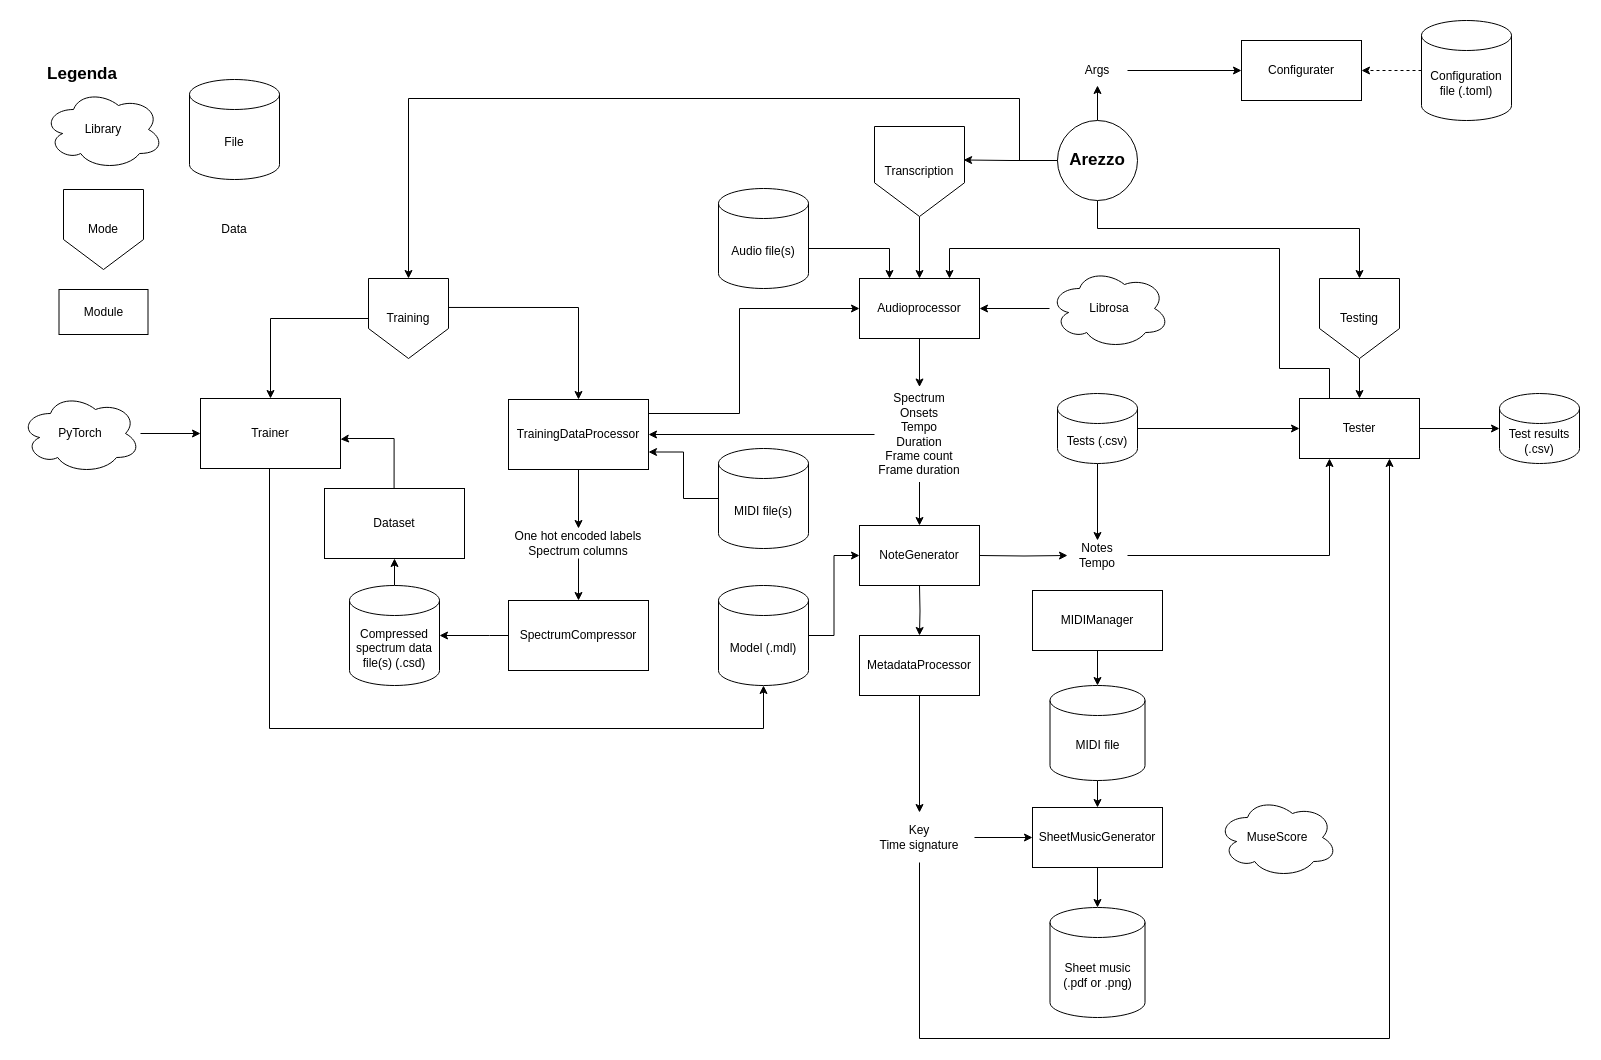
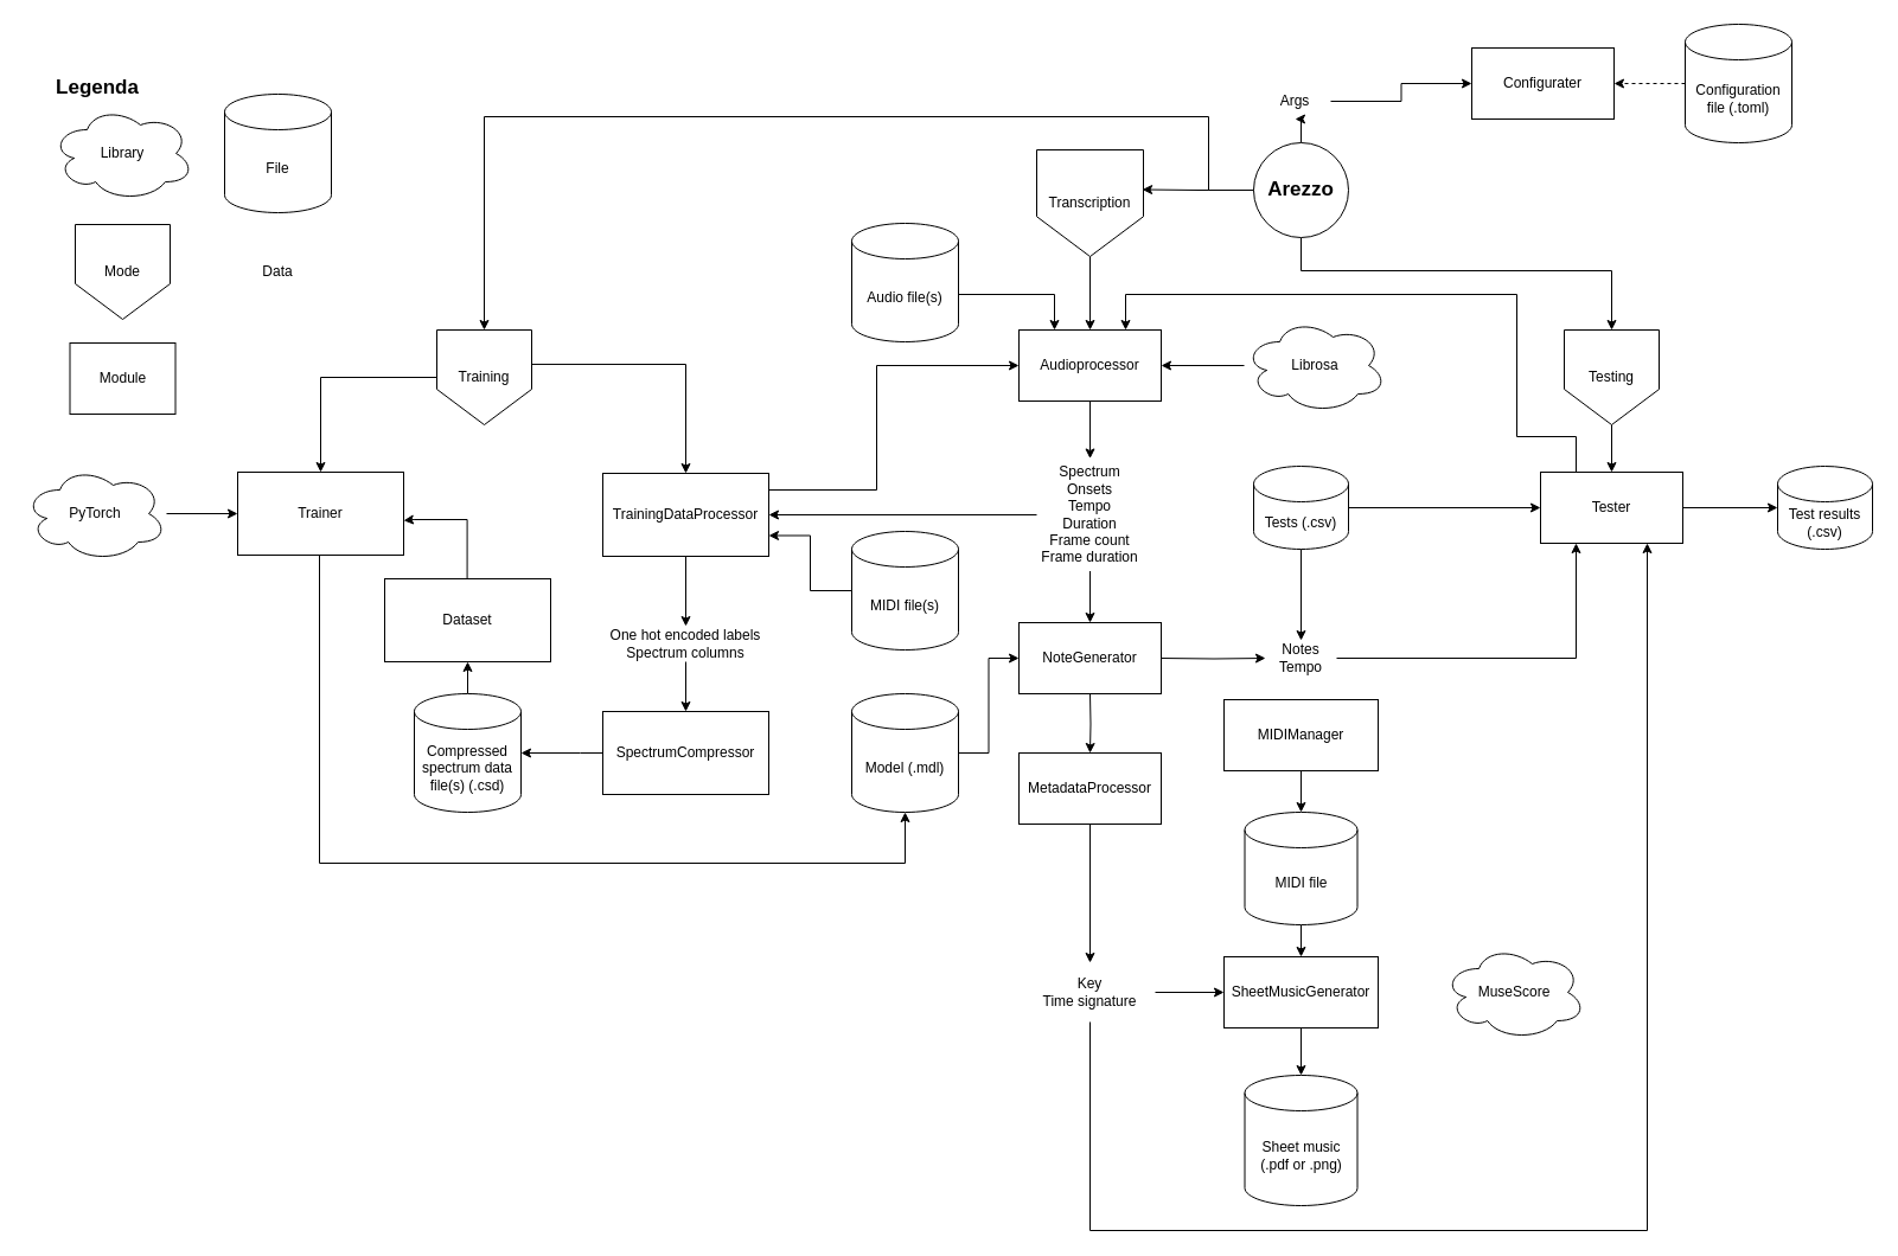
  <mxCell id="0" />
  <mxCell id="1" parent="0" />
  <mxCell id="2" style="edgeStyle=orthogonalEdgeStyle;rounded=0;orthogonalLoop=1;jettySize=auto;html=1;" parent="1" source="3" target="8" edge="1"><mxGeometry relative="1" as="geometry" /></mxCell>
  <mxCell id="3" value="Audioprocessor" style="rounded=0;whiteSpace=wrap;html=1;labelBackgroundColor=none;" parent="1" vertex="1"><mxGeometry x="859" y="278" width="120" height="60" as="geometry" /></mxCell>
  <mxCell id="4" style="edgeStyle=orthogonalEdgeStyle;rounded=0;orthogonalLoop=1;jettySize=auto;html=1;entryX=0.25;entryY=0;entryDx=0;entryDy=0;" parent="1" source="5" target="3" edge="1"><mxGeometry relative="1" as="geometry"><Array as="points"><mxPoint x="889" y="248" /></Array></mxGeometry></mxCell>
  <mxCell id="5" value="Audio file(s)" style="shape=cylinder3;whiteSpace=wrap;html=1;boundedLbl=1;backgroundOutline=1;size=15;" parent="1" vertex="1"><mxGeometry x="718" y="188" width="90" height="100" as="geometry" /></mxCell>
  <mxCell id="6" style="edgeStyle=orthogonalEdgeStyle;rounded=0;orthogonalLoop=1;jettySize=auto;html=1;entryX=0.5;entryY=0;entryDx=0;entryDy=0;" parent="1" source="8" target="11" edge="1"><mxGeometry relative="1" as="geometry" /></mxCell>
  <mxCell id="7" style="edgeStyle=orthogonalEdgeStyle;rounded=0;orthogonalLoop=1;jettySize=auto;html=1;entryX=1;entryY=0.5;entryDx=0;entryDy=0;" parent="1" source="8" target="17" edge="1"><mxGeometry relative="1" as="geometry" /></mxCell>
  <mxCell id="8" value="Spectrum&lt;br&gt;Onsets&lt;br&gt;Tempo&lt;br&gt;Duration&lt;br&gt;Frame count&lt;br&gt;Frame duration" style="text;html=1;strokeColor=none;fillColor=none;align=center;verticalAlign=middle;whiteSpace=wrap;rounded=0;fontStyle=0" parent="1" vertex="1"><mxGeometry x="874" y="386.5" width="90" height="95" as="geometry" /></mxCell>
  <mxCell id="9" style="edgeStyle=orthogonalEdgeStyle;rounded=0;orthogonalLoop=1;jettySize=auto;html=1;" parent="1" target="40" edge="1"><mxGeometry relative="1" as="geometry"><mxPoint x="1029" y="555" as="targetPoint" /><mxPoint x="979" y="555" as="sourcePoint" /></mxGeometry></mxCell>
  <mxCell id="10" style="edgeStyle=orthogonalEdgeStyle;rounded=0;orthogonalLoop=1;jettySize=auto;html=1;entryX=0.5;entryY=0;entryDx=0;entryDy=0;" parent="1" target="44" edge="1"><mxGeometry relative="1" as="geometry"><mxPoint x="919" y="585" as="sourcePoint" /></mxGeometry></mxCell>
  <mxCell id="11" value="NoteGenerator" style="rounded=0;whiteSpace=wrap;html=1;labelBackgroundColor=none;" parent="1" vertex="1"><mxGeometry x="859" y="525" width="120" height="60" as="geometry" /></mxCell>
  <mxCell id="12" style="edgeStyle=orthogonalEdgeStyle;rounded=0;orthogonalLoop=1;jettySize=auto;html=1;entryX=0.5;entryY=0;entryDx=0;entryDy=0;" parent="1" source="13" target="3" edge="1"><mxGeometry relative="1" as="geometry" /></mxCell>
  <mxCell id="13" value="&lt;span style=&quot;font-weight: normal;&quot;&gt;Transcription&lt;/span&gt;" style="shape=offPageConnector;whiteSpace=wrap;html=1;fontStyle=1" parent="1" vertex="1"><mxGeometry x="874" y="126" width="90" height="90" as="geometry" /></mxCell>
  <mxCell id="14" style="edgeStyle=orthogonalEdgeStyle;rounded=0;orthogonalLoop=1;jettySize=auto;html=1;entryX=0.5;entryY=0;entryDx=0;entryDy=0;exitX=0.974;exitY=0.362;exitDx=0;exitDy=0;exitPerimeter=0;" parent="1" source="19" target="17" edge="1"><mxGeometry relative="1" as="geometry"><mxPoint x="598" y="325.478" as="sourcePoint" /></mxGeometry></mxCell>
  <mxCell id="15" style="edgeStyle=orthogonalEdgeStyle;rounded=0;orthogonalLoop=1;jettySize=auto;html=1;entryX=0.5;entryY=0;entryDx=0;entryDy=0;" parent="1" source="17" target="23" edge="1"><mxGeometry relative="1" as="geometry" /></mxCell>
  <mxCell id="16" style="edgeStyle=orthogonalEdgeStyle;rounded=0;orthogonalLoop=1;jettySize=auto;html=1;entryX=0;entryY=0.5;entryDx=0;entryDy=0;" parent="1" target="3" edge="1"><mxGeometry relative="1" as="geometry"><mxPoint x="859" y="288" as="targetPoint" /><mxPoint x="539" y="413" as="sourcePoint" /><Array as="points"><mxPoint x="739" y="413" /><mxPoint x="739" y="308" /></Array></mxGeometry></mxCell>
  <mxCell id="17" value="TrainingDataProcessor" style="rounded=0;whiteSpace=wrap;html=1;" parent="1" vertex="1"><mxGeometry x="508" y="399" width="140" height="70" as="geometry" /></mxCell>
  <mxCell id="18" style="edgeStyle=orthogonalEdgeStyle;rounded=0;orthogonalLoop=1;jettySize=auto;html=1;" parent="1" source="19" target="28" edge="1"><mxGeometry relative="1" as="geometry" /></mxCell>
  <mxCell id="19" value="Training" style="shape=offPageConnector;whiteSpace=wrap;html=1;" parent="1" vertex="1"><mxGeometry x="368" y="278" width="80" height="80" as="geometry" /></mxCell>
  <mxCell id="20" style="edgeStyle=orthogonalEdgeStyle;rounded=0;orthogonalLoop=1;jettySize=auto;html=1;entryX=1;entryY=0.75;entryDx=0;entryDy=0;" parent="1" source="21" target="17" edge="1"><mxGeometry relative="1" as="geometry" /></mxCell>
  <mxCell id="21" value="MIDI file(s)" style="shape=cylinder3;whiteSpace=wrap;html=1;boundedLbl=1;backgroundOutline=1;size=15;" parent="1" vertex="1"><mxGeometry x="718" y="448" width="90" height="100" as="geometry" /></mxCell>
  <mxCell id="22" style="edgeStyle=orthogonalEdgeStyle;rounded=0;orthogonalLoop=1;jettySize=auto;html=1;entryX=0.5;entryY=0;entryDx=0;entryDy=0;" parent="1" source="23" target="24" edge="1"><mxGeometry relative="1" as="geometry" /></mxCell>
  <mxCell id="23" value="One hot encoded labels&lt;br&gt;Spectrum columns" style="text;strokeColor=none;fillColor=none;align=center;verticalAlign=middle;whiteSpace=wrap;rounded=0;html=1;" parent="1" vertex="1"><mxGeometry x="513" y="528" width="130" height="30" as="geometry" /></mxCell>
  <mxCell id="24" value="SpectrumCompressor" style="rounded=0;whiteSpace=wrap;html=1;" parent="1" vertex="1"><mxGeometry x="508" y="600" width="140" height="70" as="geometry" /></mxCell>
  <mxCell id="25" style="edgeStyle=orthogonalEdgeStyle;rounded=0;orthogonalLoop=1;jettySize=auto;html=1;entryX=0.5;entryY=1;entryDx=0;entryDy=0;" edge="1" parent="1" source="26" target="77"><mxGeometry relative="1" as="geometry" /></mxCell>
  <mxCell id="26" value="Compressed spectrum data file(s) (.csd)" style="shape=cylinder3;whiteSpace=wrap;html=1;boundedLbl=1;backgroundOutline=1;size=15;" parent="1" vertex="1"><mxGeometry x="349" y="585" width="90" height="100" as="geometry" /></mxCell>
  <mxCell id="27" style="edgeStyle=orthogonalEdgeStyle;rounded=0;orthogonalLoop=1;jettySize=auto;html=1;entryX=0.5;entryY=1;entryDx=0;entryDy=0;entryPerimeter=0;" parent="1" target="30" edge="1"><mxGeometry relative="1" as="geometry"><mxPoint x="784" y="683" as="targetPoint" /><mxPoint x="279" y="468" as="sourcePoint" /><Array as="points"><mxPoint x="269" y="468" /><mxPoint x="269" y="728" /><mxPoint x="763" y="728" /></Array></mxGeometry></mxCell>
  <mxCell id="28" value="Trainer" style="rounded=0;whiteSpace=wrap;html=1;" parent="1" vertex="1"><mxGeometry x="200" y="398" width="140" height="70" as="geometry" /></mxCell>
  <mxCell id="29" style="edgeStyle=orthogonalEdgeStyle;rounded=0;orthogonalLoop=1;jettySize=auto;html=1;entryX=0;entryY=0.5;entryDx=0;entryDy=0;" parent="1" source="30" target="11" edge="1"><mxGeometry relative="1" as="geometry" /></mxCell>
  <mxCell id="30" value="Model (.mdl)" style="shape=cylinder3;whiteSpace=wrap;html=1;boundedLbl=1;backgroundOutline=1;size=15;" parent="1" vertex="1"><mxGeometry x="718" y="585" width="90" height="100" as="geometry" /></mxCell>
  <mxCell id="31" style="edgeStyle=orthogonalEdgeStyle;rounded=0;orthogonalLoop=1;jettySize=auto;html=1;" parent="1" source="32" target="3" edge="1"><mxGeometry relative="1" as="geometry" /></mxCell>
  <mxCell id="32" value="Librosa" style="ellipse;shape=cloud;whiteSpace=wrap;html=1;" parent="1" vertex="1"><mxGeometry x="1049" y="268" width="120" height="80" as="geometry" /></mxCell>
  <mxCell id="33" style="edgeStyle=orthogonalEdgeStyle;rounded=0;orthogonalLoop=1;jettySize=auto;html=1;entryX=0;entryY=0.5;entryDx=0;entryDy=0;" parent="1" source="34" target="28" edge="1"><mxGeometry relative="1" as="geometry" /></mxCell>
  <mxCell id="34" value="PyTorch" style="ellipse;shape=cloud;whiteSpace=wrap;html=1;" parent="1" vertex="1"><mxGeometry x="20" y="393" width="120" height="80" as="geometry" /></mxCell>
  <mxCell id="35" style="edgeStyle=orthogonalEdgeStyle;rounded=0;orthogonalLoop=1;jettySize=auto;html=1;entryX=0.75;entryY=0;entryDx=0;entryDy=0;exitX=0.25;exitY=0;exitDx=0;exitDy=0;" parent="1" source="36" target="3" edge="1"><mxGeometry relative="1" as="geometry"><mxPoint x="954" y="270.5" as="targetPoint" /><mxPoint x="1329" y="408" as="sourcePoint" /><Array as="points"><mxPoint x="1329" y="368" /><mxPoint x="1279" y="368" /><mxPoint x="1279" y="248" /><mxPoint x="949" y="248" /></Array></mxGeometry></mxCell>
  <mxCell id="36" value="Tester" style="rounded=0;whiteSpace=wrap;html=1;labelBackgroundColor=none;" parent="1" vertex="1"><mxGeometry x="1299" y="398" width="120" height="60" as="geometry" /></mxCell>
  <mxCell id="37" value="" style="edgeStyle=orthogonalEdgeStyle;rounded=0;orthogonalLoop=1;jettySize=auto;html=1;" parent="1" source="38" target="36" edge="1"><mxGeometry relative="1" as="geometry" /></mxCell>
  <mxCell id="38" value="Testing" style="shape=offPageConnector;whiteSpace=wrap;html=1;" parent="1" vertex="1"><mxGeometry x="1319" y="278" width="80" height="80" as="geometry" /></mxCell>
  <mxCell id="39" style="edgeStyle=orthogonalEdgeStyle;rounded=0;orthogonalLoop=1;jettySize=auto;html=1;entryX=0.25;entryY=1;entryDx=0;entryDy=0;" parent="1" source="40" target="36" edge="1"><mxGeometry relative="1" as="geometry" /></mxCell>
  <mxCell id="40" value="Notes&lt;br&gt;Tempo" style="text;html=1;strokeColor=none;fillColor=none;align=center;verticalAlign=middle;whiteSpace=wrap;rounded=0;" parent="1" vertex="1"><mxGeometry x="1067" y="540" width="60" height="30" as="geometry" /></mxCell>
  <mxCell id="41" value="SheetMusicGenerator" style="rounded=0;whiteSpace=wrap;html=1;labelBackgroundColor=none;" parent="1" vertex="1"><mxGeometry x="1032" y="807" width="130" height="60" as="geometry" /></mxCell>
  <mxCell id="42" value="MuseScore" style="ellipse;shape=cloud;whiteSpace=wrap;html=1;" parent="1" vertex="1"><mxGeometry x="1217" y="797" width="120" height="80" as="geometry" /></mxCell>
  <mxCell id="43" style="edgeStyle=orthogonalEdgeStyle;rounded=0;orthogonalLoop=1;jettySize=auto;html=1;entryX=0.5;entryY=0;entryDx=0;entryDy=0;" parent="1" source="44" target="49" edge="1"><mxGeometry relative="1" as="geometry" /></mxCell>
  <mxCell id="44" value="MetadataProcessor" style="rounded=0;whiteSpace=wrap;html=1;labelBackgroundColor=none;" parent="1" vertex="1"><mxGeometry x="859" y="635" width="120" height="60" as="geometry" /></mxCell>
  <mxCell id="45" style="edgeStyle=orthogonalEdgeStyle;rounded=0;orthogonalLoop=1;jettySize=auto;html=1;entryX=0.5;entryY=0;entryDx=0;entryDy=0;entryPerimeter=0;" parent="1" source="46" target="53" edge="1"><mxGeometry relative="1" as="geometry"><mxPoint x="1097" y="675" as="targetPoint" /></mxGeometry></mxCell>
  <mxCell id="46" value="MIDIManager" style="rounded=0;whiteSpace=wrap;html=1;labelBackgroundColor=none;" parent="1" vertex="1"><mxGeometry x="1032" y="590" width="130" height="60" as="geometry" /></mxCell>
  <mxCell id="47" style="edgeStyle=orthogonalEdgeStyle;rounded=0;orthogonalLoop=1;jettySize=auto;html=1;entryX=0;entryY=0.5;entryDx=0;entryDy=0;" parent="1" source="49" target="41" edge="1"><mxGeometry relative="1" as="geometry" /></mxCell>
  <mxCell id="48" style="edgeStyle=orthogonalEdgeStyle;rounded=0;orthogonalLoop=1;jettySize=auto;html=1;entryX=0.75;entryY=1;entryDx=0;entryDy=0;" parent="1" source="49" target="36" edge="1"><mxGeometry relative="1" as="geometry"><mxPoint x="959" y="1098" as="targetPoint" /><Array as="points"><mxPoint x="919" y="1038" /><mxPoint x="1389" y="1038" /></Array></mxGeometry></mxCell>
  <mxCell id="49" value="Key&lt;br&gt;Time signature" style="text;html=1;strokeColor=none;fillColor=none;align=center;verticalAlign=middle;whiteSpace=wrap;rounded=0;" parent="1" vertex="1"><mxGeometry x="864" y="812" width="110" height="50" as="geometry" /></mxCell>
  <mxCell id="50" value="Sheet music (.pdf or .png)" style="shape=cylinder3;whiteSpace=wrap;html=1;boundedLbl=1;backgroundOutline=1;size=15;" parent="1" vertex="1"><mxGeometry x="1049.5" y="907" width="95" height="110" as="geometry" /></mxCell>
  <mxCell id="51" style="edgeStyle=orthogonalEdgeStyle;rounded=0;orthogonalLoop=1;jettySize=auto;html=1;entryX=0.5;entryY=0;entryDx=0;entryDy=0;entryPerimeter=0;" parent="1" source="41" target="50" edge="1"><mxGeometry relative="1" as="geometry" /></mxCell>
  <mxCell id="52" style="edgeStyle=orthogonalEdgeStyle;rounded=0;orthogonalLoop=1;jettySize=auto;html=1;" parent="1" source="53" target="41" edge="1"><mxGeometry relative="1" as="geometry" /></mxCell>
  <mxCell id="53" value="MIDI file" style="shape=cylinder3;whiteSpace=wrap;html=1;boundedLbl=1;backgroundOutline=1;size=15;" parent="1" vertex="1"><mxGeometry x="1049.5" y="685" width="95" height="95" as="geometry" /></mxCell>
  <mxCell id="54" style="edgeStyle=orthogonalEdgeStyle;rounded=0;orthogonalLoop=1;jettySize=auto;html=1;entryX=0;entryY=0.5;entryDx=0;entryDy=0;" parent="1" source="56" target="36" edge="1"><mxGeometry relative="1" as="geometry"><mxPoint x="1279" y="428" as="targetPoint" /></mxGeometry></mxCell>
  <mxCell id="55" value="" style="edgeStyle=orthogonalEdgeStyle;rounded=0;orthogonalLoop=1;jettySize=auto;html=1;" parent="1" source="56" target="40" edge="1"><mxGeometry relative="1" as="geometry" /></mxCell>
  <mxCell id="56" value="Tests (.csv)" style="shape=cylinder3;whiteSpace=wrap;html=1;boundedLbl=1;backgroundOutline=1;size=15;" parent="1" vertex="1"><mxGeometry x="1057" y="393" width="80" height="70" as="geometry" /></mxCell>
  <mxCell id="57" value="Test results (.csv)" style="shape=cylinder3;whiteSpace=wrap;html=1;boundedLbl=1;backgroundOutline=1;size=15;" parent="1" vertex="1"><mxGeometry x="1499" y="393" width="80" height="70" as="geometry" /></mxCell>
  <mxCell id="58" style="edgeStyle=orthogonalEdgeStyle;rounded=0;orthogonalLoop=1;jettySize=auto;html=1;entryX=0;entryY=0.5;entryDx=0;entryDy=0;entryPerimeter=0;" parent="1" source="36" target="57" edge="1"><mxGeometry relative="1" as="geometry" /></mxCell>
  <mxCell id="59" style="edgeStyle=orthogonalEdgeStyle;rounded=0;orthogonalLoop=1;jettySize=auto;html=1;entryX=1;entryY=0.5;entryDx=0;entryDy=0;entryPerimeter=0;" parent="1" source="24" target="26" edge="1"><mxGeometry relative="1" as="geometry"><Array as="points"><mxPoint x="489" y="635" /><mxPoint x="489" y="635" /></Array></mxGeometry></mxCell>
  <mxCell id="60" value="Library" style="ellipse;shape=cloud;whiteSpace=wrap;html=1;" parent="1" vertex="1"><mxGeometry x="43" y="89" width="120" height="80" as="geometry" /></mxCell>
  <mxCell id="61" value="Mode" style="shape=offPageConnector;whiteSpace=wrap;html=1;" parent="1" vertex="1"><mxGeometry x="63" y="189" width="80" height="80" as="geometry" /></mxCell>
- <mxCell id="62" value="Module" style="rounded=0;whiteSpace=wrap;html=1;" parent="1" vertex="1"><mxGeometry x="58.5" y="289" width="89" height="45" as="geometry" /></mxCell>
+ <mxCell id="62" value="Module" style="rounded=0;whiteSpace=wrap;html=1;" parent="1" vertex="1"><mxGeometry x="58.5" y="289" width="89" height="60" as="geometry" /></mxCell>
  <mxCell id="63" value="Data" style="text;strokeColor=none;fillColor=none;align=center;verticalAlign=middle;whiteSpace=wrap;rounded=0;html=1;" parent="1" vertex="1"><mxGeometry x="169" y="205" width="130" height="48" as="geometry" /></mxCell>
  <mxCell id="64" value="File" style="shape=cylinder3;whiteSpace=wrap;html=1;boundedLbl=1;backgroundOutline=1;size=15;" parent="1" vertex="1"><mxGeometry x="189" y="79" width="90" height="100" as="geometry" /></mxCell>
  <mxCell id="65" value="&lt;font style=&quot;font-size: 17px;&quot;&gt;&lt;b&gt;Legenda&lt;/b&gt;&lt;/font&gt;" style="text;html=1;strokeColor=none;fillColor=none;align=center;verticalAlign=middle;whiteSpace=wrap;rounded=0;" parent="1" vertex="1"><mxGeometry x="52" y="59" width="60" height="30" as="geometry" /></mxCell>
  <mxCell id="66" style="edgeStyle=orthogonalEdgeStyle;rounded=0;orthogonalLoop=1;jettySize=auto;html=1;entryX=0.5;entryY=1;entryDx=0;entryDy=0;" parent="1" source="68" target="73" edge="1"><mxGeometry relative="1" as="geometry" /></mxCell>
  <mxCell id="67" style="edgeStyle=orthogonalEdgeStyle;rounded=0;orthogonalLoop=1;jettySize=auto;html=1;entryX=0.5;entryY=0;entryDx=0;entryDy=0;" parent="1" source="68" target="38" edge="1"><mxGeometry relative="1" as="geometry"><mxPoint x="1349" y="258" as="targetPoint" /><Array as="points"><mxPoint x="1097" y="228" /><mxPoint x="1359" y="228" /></Array></mxGeometry></mxCell>
  <mxCell id="68" value="&lt;b style=&quot;font-size: 17px;&quot;&gt;&lt;font style=&quot;font-size: 17px;&quot;&gt;Arezzo&lt;/font&gt;&lt;/b&gt;" style="ellipse;whiteSpace=wrap;html=1;aspect=fixed;fontSize=17;" parent="1" vertex="1"><mxGeometry x="1057" y="120" width="80" height="80" as="geometry" /></mxCell>
  <mxCell id="69" value="Configurater" style="rounded=0;whiteSpace=wrap;html=1;labelBackgroundColor=none;" parent="1" vertex="1"><mxGeometry x="1241" y="40" width="120" height="60" as="geometry" /></mxCell>
  <mxCell id="70" style="edgeStyle=orthogonalEdgeStyle;rounded=0;orthogonalLoop=1;jettySize=auto;html=1;entryX=1;entryY=0.5;entryDx=0;entryDy=0;dashed=1;" parent="1" source="71" target="69" edge="1"><mxGeometry relative="1" as="geometry" /></mxCell>
  <mxCell id="71" value="Configuration file (.toml)" style="shape=cylinder3;whiteSpace=wrap;html=1;boundedLbl=1;backgroundOutline=1;size=15;" parent="1" vertex="1"><mxGeometry x="1421" y="20" width="90" height="100" as="geometry" /></mxCell>
  <mxCell id="72" style="edgeStyle=orthogonalEdgeStyle;rounded=0;orthogonalLoop=1;jettySize=auto;html=1;entryX=0;entryY=0.5;entryDx=0;entryDy=0;" parent="1" source="73" target="69" edge="1"><mxGeometry relative="1" as="geometry"><mxPoint x="1203" y="70" as="targetPoint" /></mxGeometry></mxCell>
- <mxCell id="73" value="Args" style="text;html=1;strokeColor=none;fillColor=none;align=center;verticalAlign=middle;whiteSpace=wrap;rounded=0;" parent="1" vertex="1"><mxGeometry x="1067" y="55" width="60" height="30" as="geometry" /></mxCell>
+ <mxCell id="73" value="Args" style="text;html=1;strokeColor=none;fillColor=none;align=center;verticalAlign=middle;whiteSpace=wrap;rounded=0;" parent="1" vertex="1"><mxGeometry x="1062" y="70" width="60" height="30" as="geometry" /></mxCell>
  <mxCell id="74" style="edgeStyle=orthogonalEdgeStyle;rounded=0;orthogonalLoop=1;jettySize=auto;html=1;entryX=0.99;entryY=0.372;entryDx=0;entryDy=0;entryPerimeter=0;" parent="1" source="68" target="13" edge="1"><mxGeometry relative="1" as="geometry" /></mxCell>
  <mxCell id="75" value="" style="endArrow=classic;html=1;rounded=0;entryX=0.5;entryY=0;entryDx=0;entryDy=0;" parent="1" target="19" edge="1"><mxGeometry width="50" height="50" relative="1" as="geometry"><mxPoint x="1019" y="160" as="sourcePoint" /><mxPoint x="409" as="targetPoint" y="98" /><Array as="points"><mxPoint x="1019" y="98" /><mxPoint x="408" y="98" /></Array></mxGeometry></mxCell>
  <mxCell id="76" style="edgeStyle=orthogonalEdgeStyle;rounded=0;orthogonalLoop=1;jettySize=auto;html=1;entryX=1.003;entryY=0.583;entryDx=0;entryDy=0;entryPerimeter=0;" edge="1" parent="1"><mxGeometry relative="1" as="geometry"><mxPoint x="340" y="438.81" as="targetPoint" /><mxPoint x="393.591" y="488" as="sourcePoint" /><Array as="points"><mxPoint x="393.58" y="438" /><mxPoint x="348.58" y="438" /></Array></mxGeometry></mxCell>
  <mxCell id="77" value="Dataset" style="rounded=0;whiteSpace=wrap;html=1;" vertex="1" parent="1"><mxGeometry x="324" y="488" width="140" height="70" as="geometry" /></mxCell>
